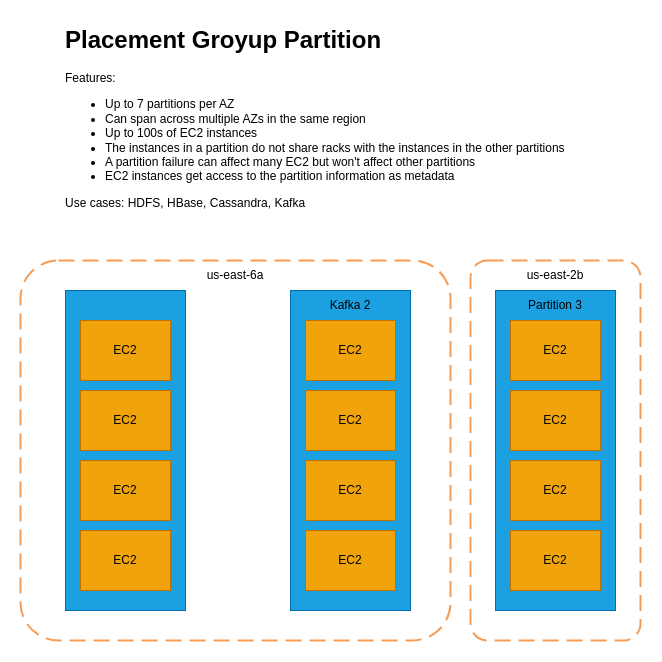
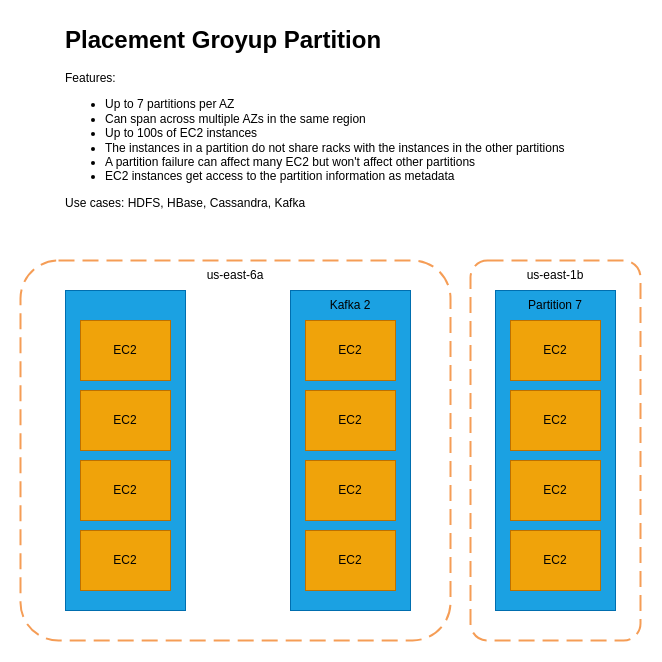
  <mxCell id="0" />
  <mxCell id="1" parent="0" />
  <mxCell id="2" value="&lt;h1&gt;Placement Groyup Partition&lt;/h1&gt;&lt;h1&gt;&lt;div style=&quot;font-size: 12px; font-weight: 400;&quot;&gt;Features:&lt;br&gt;&lt;ul&gt;&lt;li&gt;Up to 7 partitions per AZ&lt;/li&gt;&lt;li&gt;Can span across multiple AZs in the same region&lt;/li&gt;&lt;li&gt;Up to 100s of EC2 instances&lt;/li&gt;&lt;li&gt;The instances in a partition do not share racks with the instances in the other partitions&lt;/li&gt;&lt;li&gt;A partition failure can affect many EC2 but won't affect other partitions&lt;/li&gt;&lt;li&gt;EC2 instances get access to the partition information as metadata&lt;/li&gt;&lt;/ul&gt;&lt;div&gt;Use cases: HDFS, HBase, Cassandra, Kafka&lt;/div&gt;&lt;/div&gt;&lt;/h1&gt;" style="text;html=1;strokeColor=none;fillColor=none;spacing=5;spacingTop=-20;whiteSpace=wrap;overflow=hidden;rounded=0;" parent="1" vertex="1"><mxGeometry x="60" y="20" width="560" height="230" as="geometry" /></mxCell>
  <mxCell id="3" value="" style="rounded=1;arcSize=10;dashed=1;strokeColor=#F59D56;fillColor=none;gradientColor=none;dashPattern=8 4;strokeWidth=2;" parent="1" vertex="1"><mxGeometry x="20" y="260" width="430" height="380" as="geometry" /></mxCell>
  <mxCell id="4" value="us-east-6a" style="text;html=1;strokeColor=none;fillColor=none;align=center;verticalAlign=middle;whiteSpace=wrap;rounded=0;" parent="1" vertex="1"><mxGeometry x="205" y="260" width="60" height="30" as="geometry" /></mxCell>
  <mxCell id="5" value="" style="rounded=1;arcSize=10;dashed=1;strokeColor=#F59D56;fillColor=none;gradientColor=none;dashPattern=8 4;strokeWidth=2;" parent="1" vertex="1"><mxGeometry x="470" y="260" width="170" height="380" as="geometry" /></mxCell>
- <mxCell id="6" value="us-east-2b" style="text;html=1;strokeColor=none;fillColor=none;align=center;verticalAlign=middle;whiteSpace=wrap;rounded=0;" parent="1" vertex="1"><mxGeometry x="525" y="260" width="60" height="30" as="geometry" /></mxCell>
+ <mxCell id="6" value="us-east-1b" style="text;html=1;strokeColor=none;fillColor=none;align=center;verticalAlign=middle;whiteSpace=wrap;rounded=0;" parent="1" vertex="1"><mxGeometry x="525" y="260" width="60" height="30" as="geometry" /></mxCell>
  <mxCell id="7" value="" style="rounded=0;whiteSpace=wrap;html=1;fillColor=#1ba1e2;fontColor=#ffffff;strokeColor=#006EAF;" parent="1" vertex="1"><mxGeometry x="65" y="290" width="120" height="320" as="geometry" /></mxCell>
  <mxCell id="8" value="EC2" style="rounded=0;whiteSpace=wrap;html=1;fillColor=#f0a30a;fontColor=#000000;strokeColor=#BD7000;" parent="1" vertex="1"><mxGeometry x="80" y="320" width="90" height="60" as="geometry" /></mxCell>
  <mxCell id="9" value="" style="rounded=0;whiteSpace=wrap;html=1;fillColor=#1ba1e2;fontColor=#ffffff;strokeColor=#006EAF;" parent="1" vertex="1"><mxGeometry x="290" y="290" width="120" height="320" as="geometry" /></mxCell>
  <mxCell id="10" value="EC2" style="rounded=0;whiteSpace=wrap;html=1;fillColor=#f0a30a;fontColor=#000000;strokeColor=#BD7000;" parent="1" vertex="1"><mxGeometry x="305" y="320" width="90" height="60" as="geometry" /></mxCell>
  <mxCell id="11" value="" style="rounded=0;whiteSpace=wrap;html=1;fillColor=#1ba1e2;fontColor=#ffffff;strokeColor=#006EAF;" parent="1" vertex="1"><mxGeometry x="495" y="290" width="120" height="320" as="geometry" /></mxCell>
  <mxCell id="12" value="EC2" style="rounded=0;whiteSpace=wrap;html=1;fillColor=#f0a30a;fontColor=#000000;strokeColor=#BD7000;" parent="1" vertex="1"><mxGeometry x="510" y="320" width="90" height="60" as="geometry" /></mxCell>
  <mxCell id="13" value="Kafka 2" style="text;html=1;strokeColor=none;fillColor=none;align=center;verticalAlign=middle;whiteSpace=wrap;rounded=0;" parent="1" vertex="1"><mxGeometry x="315" y="290" width="70" height="30" as="geometry" /></mxCell>
- <mxCell id="14" value="Partition 3" style="text;html=1;strokeColor=none;fillColor=none;align=center;verticalAlign=middle;whiteSpace=wrap;rounded=0;" parent="1" vertex="1"><mxGeometry x="520" y="290" width="70" height="30" as="geometry" /></mxCell>
+ <mxCell id="14" value="Partition 7" style="text;html=1;strokeColor=none;fillColor=none;align=center;verticalAlign=middle;whiteSpace=wrap;rounded=0;" parent="1" vertex="1"><mxGeometry x="520" y="290" width="70" height="30" as="geometry" /></mxCell>
  <mxCell id="15" value="EC2" style="rounded=0;whiteSpace=wrap;html=1;fillColor=#f0a30a;fontColor=#000000;strokeColor=#BD7000;" vertex="1" parent="1"><mxGeometry x="80" y="390" width="90" height="60" as="geometry" /></mxCell>
  <mxCell id="16" value="EC2" style="rounded=0;whiteSpace=wrap;html=1;fillColor=#f0a30a;fontColor=#000000;strokeColor=#BD7000;" vertex="1" parent="1"><mxGeometry x="80" y="460" width="90" height="60" as="geometry" /></mxCell>
  <mxCell id="17" value="EC2" style="rounded=0;whiteSpace=wrap;html=1;fillColor=#f0a30a;fontColor=#000000;strokeColor=#BD7000;" vertex="1" parent="1"><mxGeometry x="80" y="530" width="90" height="60" as="geometry" /></mxCell>
  <mxCell id="18" value="EC2" style="rounded=0;whiteSpace=wrap;html=1;fillColor=#f0a30a;fontColor=#000000;strokeColor=#BD7000;" vertex="1" parent="1"><mxGeometry x="305" y="390" width="90" height="60" as="geometry" /></mxCell>
  <mxCell id="19" value="EC2" style="rounded=0;whiteSpace=wrap;html=1;fillColor=#f0a30a;fontColor=#000000;strokeColor=#BD7000;" vertex="1" parent="1"><mxGeometry x="305" y="460" width="90" height="60" as="geometry" /></mxCell>
  <mxCell id="20" value="EC2" style="rounded=0;whiteSpace=wrap;html=1;fillColor=#f0a30a;fontColor=#000000;strokeColor=#BD7000;" vertex="1" parent="1"><mxGeometry x="305" y="530" width="90" height="60" as="geometry" /></mxCell>
  <mxCell id="21" value="EC2" style="rounded=0;whiteSpace=wrap;html=1;fillColor=#f0a30a;fontColor=#000000;strokeColor=#BD7000;" vertex="1" parent="1"><mxGeometry x="510" y="390" width="90" height="60" as="geometry" /></mxCell>
  <mxCell id="22" value="EC2" style="rounded=0;whiteSpace=wrap;html=1;fillColor=#f0a30a;fontColor=#000000;strokeColor=#BD7000;" vertex="1" parent="1"><mxGeometry x="510" y="460" width="90" height="60" as="geometry" /></mxCell>
  <mxCell id="23" value="EC2" style="rounded=0;whiteSpace=wrap;html=1;fillColor=#f0a30a;fontColor=#000000;strokeColor=#BD7000;" vertex="1" parent="1"><mxGeometry x="510" y="530" width="90" height="60" as="geometry" /></mxCell>
